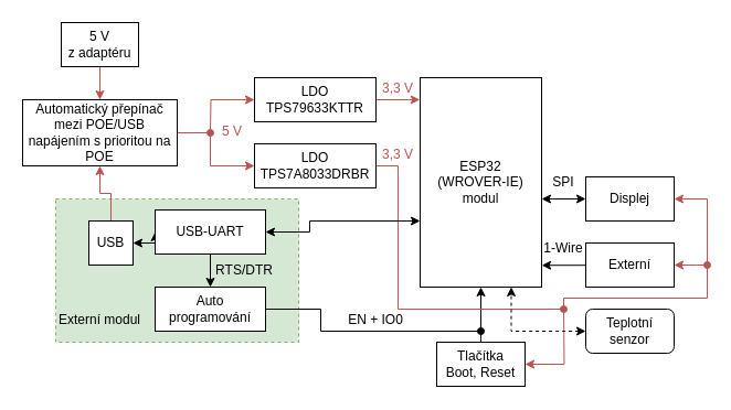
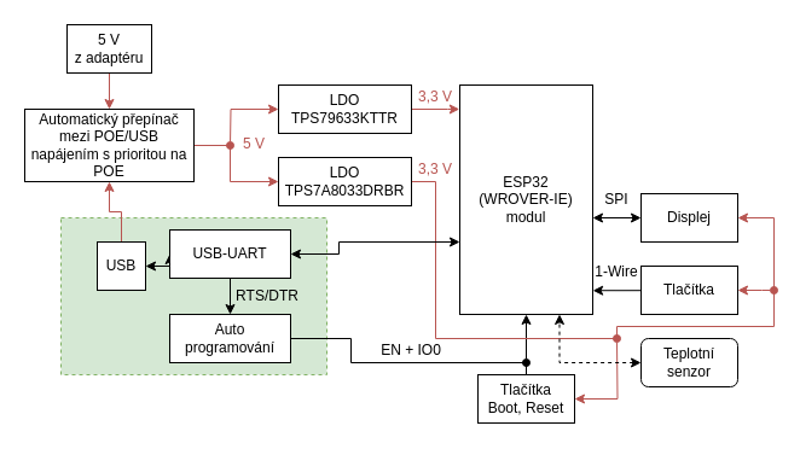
  <mxCell id="0" />
  <mxCell id="1" parent="0" />
  <mxCell id="2" value="" style="rounded=0;whiteSpace=wrap;html=1;fillColor=#d5e8d4;dashed=1;strokeColor=#82b366;" parent="1" vertex="1"><mxGeometry x="50" y="180" width="220" height="130" as="geometry" /></mxCell>
  <mxCell id="3" style="edgeStyle=orthogonalEdgeStyle;rounded=0;orthogonalLoop=1;jettySize=auto;html=1;exitX=0.5;exitY=1;exitDx=0;exitDy=0;startArrow=classic;startFill=1;endArrow=oval;endFill=1;" parent="1" source="4" edge="1"><mxGeometry relative="1" as="geometry"><mxPoint x="435" y="300" as="targetPoint" /></mxGeometry></mxCell>
  <mxCell id="4" value="ESP32&lt;br&gt;(WROVER-IE)&lt;br&gt;modul" style="whiteSpace=wrap;html=1;" parent="1" vertex="1"><mxGeometry x="380" y="70" width="110" height="190" as="geometry" /></mxCell>
  <mxCell id="5" style="edgeStyle=orthogonalEdgeStyle;rounded=0;orthogonalLoop=1;jettySize=auto;html=1;startArrow=none;startFill=0;endArrow=classic;endFill=1;fillColor=#f8cecc;strokeColor=#b85450;" parent="1" source="7" target="11" edge="1"><mxGeometry relative="1" as="geometry" /></mxCell>
  <mxCell id="6" style="edgeStyle=orthogonalEdgeStyle;rounded=0;orthogonalLoop=1;jettySize=auto;html=1;exitX=1;exitY=0.5;exitDx=0;exitDy=0;startArrow=classic;startFill=1;endArrow=classic;endFill=1;" parent="1" source="7" target="23" edge="1"><mxGeometry relative="1" as="geometry" /></mxCell>
  <mxCell id="7" value="USB" style="whiteSpace=wrap;html=1;" parent="1" vertex="1"><mxGeometry x="80" y="200" width="40" height="40" as="geometry" /></mxCell>
  <mxCell id="8" style="edgeStyle=orthogonalEdgeStyle;rounded=0;orthogonalLoop=1;jettySize=auto;html=1;startArrow=none;startFill=0;endArrow=classic;endFill=1;fillColor=#f8cecc;strokeColor=#b85450;exitX=0.5;exitY=1;exitDx=0;exitDy=0;" parent="1" source="9" target="11" edge="1"><mxGeometry relative="1" as="geometry"><Array as="points" /></mxGeometry></mxCell>
  <mxCell id="9" value="5 V&lt;br&gt;z adaptéru" style="whiteSpace=wrap;html=1;" parent="1" vertex="1"><mxGeometry x="55" y="20" width="70" height="40" as="geometry" /></mxCell>
  <mxCell id="10" style="edgeStyle=orthogonalEdgeStyle;rounded=0;orthogonalLoop=1;jettySize=auto;html=1;startArrow=none;startFill=0;endArrow=classic;endFill=1;exitX=1;exitY=0.5;exitDx=0;exitDy=0;entryX=0;entryY=0.5;entryDx=0;entryDy=0;fillColor=#f8cecc;strokeColor=#b85450;" parent="1" source="11" target="16" edge="1"><mxGeometry relative="1" as="geometry"><mxPoint x="180" y="165" as="sourcePoint" /><Array as="points"><mxPoint x="190" y="120" /><mxPoint x="190" y="150" /></Array></mxGeometry></mxCell>
  <mxCell id="11" value="Automatický přepínač mezi POE/USB napájením s prioritou na POE" style="whiteSpace=wrap;html=1;" parent="1" vertex="1"><mxGeometry x="20" y="90" width="140" height="60" as="geometry" /></mxCell>
  <mxCell id="12" style="edgeStyle=orthogonalEdgeStyle;rounded=0;orthogonalLoop=1;jettySize=auto;html=1;startArrow=none;startFill=0;endArrow=classic;endFill=1;entryX=-0.002;entryY=0.105;entryDx=0;entryDy=0;entryPerimeter=0;fillColor=#f8cecc;strokeColor=#b85450;" parent="1" source="14" target="4" edge="1"><mxGeometry relative="1" as="geometry"><mxPoint x="380" y="93" as="targetPoint" /><Array as="points"><mxPoint x="370" y="90" /><mxPoint x="370" y="90" /></Array></mxGeometry></mxCell>
  <mxCell id="13" style="edgeStyle=orthogonalEdgeStyle;rounded=0;orthogonalLoop=1;jettySize=auto;html=1;exitX=0;exitY=0.5;exitDx=0;exitDy=0;startArrow=classic;startFill=1;endArrow=oval;endFill=1;fillColor=#f8cecc;strokeColor=#b85450;" parent="1" source="14" edge="1"><mxGeometry relative="1" as="geometry"><mxPoint x="190" y="120" as="targetPoint" /></mxGeometry></mxCell>
  <mxCell id="14" value="LDO&lt;br&gt;TPS79633KTTR" style="whiteSpace=wrap;html=1;" parent="1" vertex="1"><mxGeometry x="230" y="70" width="110" height="40" as="geometry" /></mxCell>
  <mxCell id="15" style="edgeStyle=orthogonalEdgeStyle;rounded=0;orthogonalLoop=1;jettySize=auto;html=1;exitX=1;exitY=0.5;exitDx=0;exitDy=0;startArrow=none;startFill=0;endArrow=classic;endFill=1;entryX=1;entryY=0.5;entryDx=0;entryDy=0;fillColor=#f8cecc;strokeColor=#b85450;" parent="1" source="16" target="18" edge="1"><mxGeometry relative="1" as="geometry"><mxPoint x="620" y="220" as="targetPoint" /><Array as="points"><mxPoint x="360" y="150" /><mxPoint x="360" y="280" /><mxPoint x="510" y="280" /><mxPoint x="510" y="270" /><mxPoint x="640" y="270" /><mxPoint x="640" y="180" /></Array></mxGeometry></mxCell>
  <mxCell id="16" value="LDO&lt;br&gt;TPS7A8033DRBR" style="whiteSpace=wrap;html=1;" parent="1" vertex="1"><mxGeometry x="230" y="130" width="110" height="40" as="geometry" /></mxCell>
  <mxCell id="17" style="edgeStyle=orthogonalEdgeStyle;rounded=0;orthogonalLoop=1;jettySize=auto;html=1;startArrow=classic;startFill=1;endArrow=classic;endFill=1;exitX=0;exitY=0.5;exitDx=0;exitDy=0;exitPerimeter=0;" parent="1" source="18" edge="1"><mxGeometry relative="1" as="geometry"><mxPoint x="529" y="180" as="sourcePoint" /><mxPoint x="490" y="180" as="targetPoint" /><Array as="points"><mxPoint x="490" y="180" /></Array></mxGeometry></mxCell>
  <mxCell id="18" value="Displej" style="whiteSpace=wrap;html=1;" parent="1" vertex="1"><mxGeometry x="530" y="160" width="80" height="40" as="geometry" /></mxCell>
  <mxCell id="19" style="edgeStyle=orthogonalEdgeStyle;rounded=0;orthogonalLoop=1;jettySize=auto;html=1;exitX=0;exitY=0.5;exitDx=0;exitDy=0;startArrow=none;startFill=0;endArrow=classic;endFill=1;entryX=1.001;entryY=0.896;entryDx=0;entryDy=0;entryPerimeter=0;" parent="1" source="21" target="4" edge="1"><mxGeometry relative="1" as="geometry"><mxPoint x="491" y="240" as="targetPoint" /><Array as="points"><mxPoint x="490" y="240" /></Array></mxGeometry></mxCell>
  <mxCell id="20" style="edgeStyle=orthogonalEdgeStyle;rounded=0;orthogonalLoop=1;jettySize=auto;html=1;startArrow=classic;startFill=1;endArrow=oval;endFill=1;fillColor=#f8cecc;strokeColor=#b85450;" parent="1" source="21" edge="1"><mxGeometry relative="1" as="geometry"><mxPoint x="640" y="240" as="targetPoint" /></mxGeometry></mxCell>
- <mxCell id="21" value="Externí" style="whiteSpace=wrap;html=1;" parent="1" vertex="1"><mxGeometry x="530" y="220" width="80" height="40" as="geometry" /></mxCell>
+ <mxCell id="21" value="Tlačítka" style="whiteSpace=wrap;html=1;" parent="1" vertex="1"><mxGeometry x="530" y="220" width="80" height="40" as="geometry" /></mxCell>
  <mxCell id="22" style="edgeStyle=orthogonalEdgeStyle;rounded=0;orthogonalLoop=1;jettySize=auto;html=1;exitX=1;exitY=0.5;exitDx=0;exitDy=0;startArrow=classic;startFill=1;endArrow=classic;endFill=1;" parent="1" source="23" edge="1"><mxGeometry relative="1" as="geometry"><mxPoint x="380" y="200" as="targetPoint" /><Array as="points"><mxPoint x="280" y="210" /><mxPoint x="280" y="200" /></Array></mxGeometry></mxCell>
  <mxCell id="23" value="USB-UART" style="whiteSpace=wrap;html=1;" parent="1" vertex="1"><mxGeometry x="140" y="190" width="100" height="40" as="geometry" /></mxCell>
  <mxCell id="24" style="edgeStyle=orthogonalEdgeStyle;rounded=0;orthogonalLoop=1;jettySize=auto;html=1;exitX=1;exitY=0.5;exitDx=0;exitDy=0;entryX=0.5;entryY=0;entryDx=0;entryDy=0;startArrow=none;startFill=0;endArrow=none;endFill=0;" parent="1" source="26" target="28" edge="1"><mxGeometry relative="1" as="geometry"><Array as="points"><mxPoint x="290" y="280" /><mxPoint x="290" y="300" /><mxPoint x="435" y="300" /><mxPoint x="435" y="310" /></Array></mxGeometry></mxCell>
  <mxCell id="25" style="edgeStyle=orthogonalEdgeStyle;rounded=0;orthogonalLoop=1;jettySize=auto;html=1;startArrow=classic;startFill=1;endArrow=none;endFill=0;entryX=0.5;entryY=1;entryDx=0;entryDy=0;exitX=0.5;exitY=0;exitDx=0;exitDy=0;" parent="1" source="26" target="23" edge="1"><mxGeometry relative="1" as="geometry"><mxPoint x="270" y="211" as="targetPoint" /><Array as="points" /></mxGeometry></mxCell>
  <mxCell id="26" value="Auto&lt;br&gt;programování" style="whiteSpace=wrap;html=1;" parent="1" vertex="1"><mxGeometry x="140" y="260" width="100" height="40" as="geometry" /></mxCell>
  <mxCell id="27" style="edgeStyle=orthogonalEdgeStyle;rounded=0;orthogonalLoop=1;jettySize=auto;html=1;startArrow=classic;startFill=1;endArrow=oval;endFill=1;fillColor=#f8cecc;strokeColor=#b85450;" parent="1" source="28" edge="1"><mxGeometry relative="1" as="geometry"><mxPoint x="510" y="280" as="targetPoint" /></mxGeometry></mxCell>
  <mxCell id="28" value="Tlačítka&lt;br&gt;Boot, Reset" style="whiteSpace=wrap;html=1;" parent="1" vertex="1"><mxGeometry x="395" y="310" width="80" height="40" as="geometry" /></mxCell>
  <mxCell id="29" value="RTS/DTR" style="text;html=1;strokeColor=none;fillColor=none;align=center;verticalAlign=middle;whiteSpace=wrap;rounded=0;dashed=1;" parent="1" vertex="1"><mxGeometry x="201" y="235" width="40" height="20" as="geometry" /></mxCell>
  <mxCell id="30" value="EN + IO0" style="text;html=1;strokeColor=none;fillColor=none;align=center;verticalAlign=middle;whiteSpace=wrap;rounded=0;dashed=1;" parent="1" vertex="1"><mxGeometry x="310" y="280" width="60" height="20" as="geometry" /></mxCell>
  <mxCell id="31" value="&lt;font color=&quot;#b85450&quot;&gt;5 V&lt;/font&gt;" style="text;html=1;strokeColor=none;fillColor=none;align=center;verticalAlign=middle;whiteSpace=wrap;rounded=0;dashed=1;" parent="1" vertex="1"><mxGeometry x="190" y="109" width="40" height="20" as="geometry" /></mxCell>
  <mxCell id="32" value="&lt;font color=&quot;#b85450&quot;&gt;3,3 V&lt;/font&gt;" style="text;html=1;strokeColor=none;fillColor=none;align=center;verticalAlign=middle;whiteSpace=wrap;rounded=0;dashed=1;" parent="1" vertex="1"><mxGeometry x="340" y="70" width="40" height="20" as="geometry" /></mxCell>
  <mxCell id="33" value="&lt;font color=&quot;#b85450&quot;&gt;3,3 V&lt;/font&gt;" style="text;html=1;strokeColor=none;fillColor=none;align=center;verticalAlign=middle;whiteSpace=wrap;rounded=0;dashed=1;" parent="1" vertex="1"><mxGeometry x="340" y="130" width="40" height="20" as="geometry" /></mxCell>
- <mxCell id="34" value="Externí modul" style="text;html=1;strokeColor=none;fillColor=none;align=center;verticalAlign=middle;whiteSpace=wrap;rounded=0;dashed=1;" parent="1" vertex="1"><mxGeometry x="50" y="280" width="80" height="20" as="geometry" /></mxCell>
  <mxCell id="35" value="SPI" style="text;html=1;strokeColor=none;fillColor=none;align=center;verticalAlign=middle;whiteSpace=wrap;rounded=0;dashed=1;" parent="1" vertex="1"><mxGeometry x="490" y="155" width="40" height="20" as="geometry" /></mxCell>
  <mxCell id="36" style="edgeStyle=orthogonalEdgeStyle;rounded=0;orthogonalLoop=1;jettySize=auto;html=1;entryX=0.75;entryY=1;entryDx=0;entryDy=0;startArrow=classic;startFill=1;endArrow=classic;endFill=1;dashed=1;" parent="1" source="37" target="4" edge="1"><mxGeometry relative="1" as="geometry" /></mxCell>
  <mxCell id="37" value="Teplotní senzor" style="whiteSpace=wrap;html=1;rounded=1;" parent="1" vertex="1"><mxGeometry x="530" y="280" width="80" height="40" as="geometry" /></mxCell>
  <mxCell id="38" value="1-Wire" style="text;html=1;strokeColor=none;fillColor=none;align=center;verticalAlign=middle;whiteSpace=wrap;rounded=0;dashed=1;" parent="1" vertex="1"><mxGeometry x="490" y="215" width="40" height="20" as="geometry" /></mxCell>
